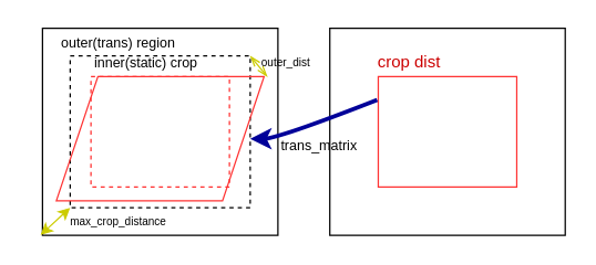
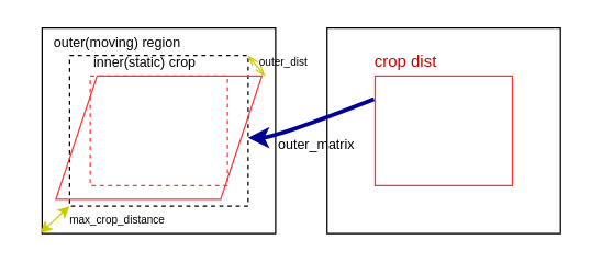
  <mxCell id="0" />
  <mxCell id="1" parent="0" />
  <mxCell id="2" value="" style="group" vertex="1" connectable="0" parent="1"><mxGeometry x="237.476" y="20" width="170" height="150" as="geometry" /></mxCell>
  <mxCell id="3" value="" style="rounded=0;whiteSpace=wrap;html=1;" vertex="1" parent="2"><mxGeometry width="170" height="150" as="geometry" /></mxCell>
  <mxCell id="4" value="" style="rounded=0;whiteSpace=wrap;html=1;strokeColor=#FF3333;" vertex="1" parent="2"><mxGeometry x="35" y="35" width="100" height="80" as="geometry" /></mxCell>
  <mxCell id="5" value="crop dist" style="text;html=1;strokeColor=none;fillColor=none;align=center;verticalAlign=middle;whiteSpace=wrap;rounded=0;fontColor=#CC0000;" vertex="1" parent="2"><mxGeometry x="2.524" y="15" width="110" height="20" as="geometry" /></mxCell>
  <mxCell id="6" value="" style="rounded=0;whiteSpace=wrap;html=1;" parent="1" vertex="1"><mxGeometry x="30" y="20" width="170" height="150" as="geometry" /></mxCell>
  <mxCell id="7" value="" style="rounded=0;whiteSpace=wrap;html=1;strokeColor=#000000;dashed=1;" parent="1" vertex="1"><mxGeometry x="50" y="40" width="130" height="110" as="geometry" /></mxCell>
  <mxCell id="8" value="" style="rounded=0;whiteSpace=wrap;html=1;strokeColor=#FF3333;dashed=1;" parent="1" vertex="1"><mxGeometry x="65" y="55" width="100" height="80" as="geometry" /></mxCell>
  <mxCell id="9" value="inner(static) crop" style="text;html=1;strokeColor=none;fillColor=none;align=center;verticalAlign=middle;whiteSpace=wrap;rounded=0;dashed=1;fontSize=10;" parent="1" vertex="1"><mxGeometry x="40" y="35" width="130" height="20" as="geometry" /></mxCell>
- <mxCell id="10" value="outer(trans) region" style="text;html=1;strokeColor=none;fillColor=none;align=center;verticalAlign=middle;whiteSpace=wrap;rounded=0;dashed=1;fontSize=10;" parent="1" vertex="1"><mxGeometry x="20" y="20" width="130" height="20" as="geometry" /></mxCell>
+ <mxCell id="10" value="outer(moving) region" style="text;html=1;strokeColor=none;fillColor=none;align=center;verticalAlign=middle;whiteSpace=wrap;rounded=0;dashed=1;fontSize=10;" parent="1" vertex="1"><mxGeometry x="20" y="20" width="130" height="20" as="geometry" /></mxCell>
  <mxCell id="11" value="" style="shape=parallelogram;perimeter=parallelogramPerimeter;whiteSpace=wrap;html=1;strokeColor=#FF3333;fontSize=10;fillColor=none;" parent="1" vertex="1"><mxGeometry x="40" y="55" width="150" height="90" as="geometry" /></mxCell>
  <mxCell id="12" value="" style="curved=1;endArrow=classic;html=1;fontSize=10;exitX=0;exitY=0.25;exitDx=0;exitDy=0;strokeColor=#000099;strokeWidth=3;" parent="1" edge="1"><mxGeometry width="50" height="50" relative="1" as="geometry"><mxPoint x="271.659" y="71.923" as="sourcePoint" /><mxPoint x="180" y="100" as="targetPoint" /><Array as="points"><mxPoint x="200" y="100" /></Array></mxGeometry></mxCell>
- <mxCell id="13" value="trans_matrix" style="text;html=1;strokeColor=none;fillColor=none;align=center;verticalAlign=middle;whiteSpace=wrap;rounded=0;fontSize=10;" parent="1" vertex="1"><mxGeometry x="210" y="95" width="40" height="20" as="geometry" /></mxCell>
+ <mxCell id="13" value="outer_matrix" style="text;html=1;strokeColor=none;fillColor=none;align=center;verticalAlign=middle;whiteSpace=wrap;rounded=0;fontSize=10;" parent="1" vertex="1"><mxGeometry x="210" y="95" width="40" height="20" as="geometry" /></mxCell>
  <mxCell id="14" value="" style="endArrow=classic;startArrow=classic;html=1;strokeColor=#CCCC00;strokeWidth=1;fontSize=10;exitX=-0.008;exitY=0.998;exitDx=0;exitDy=0;exitPerimeter=0;" parent="1" source="6" edge="1"><mxGeometry width="50" height="50" relative="1" as="geometry"><mxPoint x="30" y="180" as="sourcePoint" /><mxPoint x="50" y="150" as="targetPoint" /></mxGeometry></mxCell>
  <mxCell id="15" value="max_crop_distance" style="text;html=1;strokeColor=none;fillColor=none;align=center;verticalAlign=middle;whiteSpace=wrap;rounded=0;fontSize=8;" parent="1" vertex="1"><mxGeometry x="65" y="150" width="40" height="20" as="geometry" /></mxCell>
  <mxCell id="16" value="" style="endArrow=openThin;startArrow=openThin;html=1;strokeColor=#CCCC00;strokeWidth=1;fontSize=8;endFill=0;startFill=0;entryX=1.016;entryY=0.002;entryDx=0;entryDy=0;entryPerimeter=0;" parent="1" target="11" edge="1"><mxGeometry width="50" height="50" relative="1" as="geometry"><mxPoint x="180" y="40" as="sourcePoint" /><mxPoint x="200" y="50" as="targetPoint" /></mxGeometry></mxCell>
  <mxCell id="17" value="outer_dist" style="text;html=1;strokeColor=none;fillColor=none;align=center;verticalAlign=middle;whiteSpace=wrap;rounded=0;fontSize=8;" parent="1" vertex="1"><mxGeometry x="186" y="35" width="40" height="20" as="geometry" /></mxCell>
